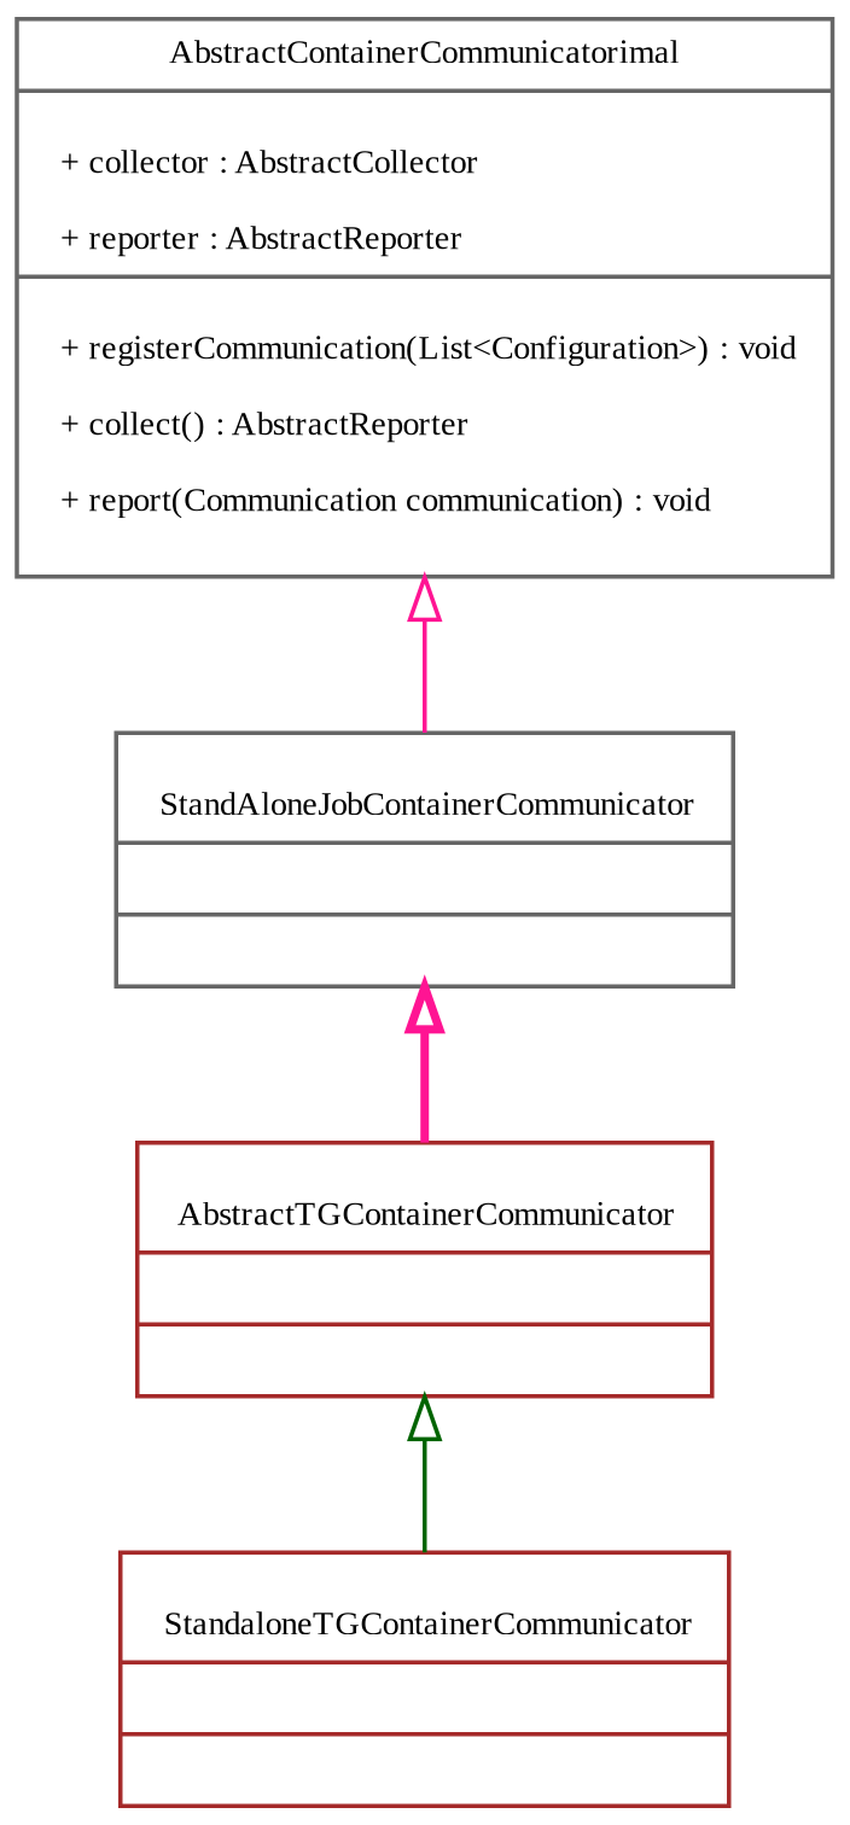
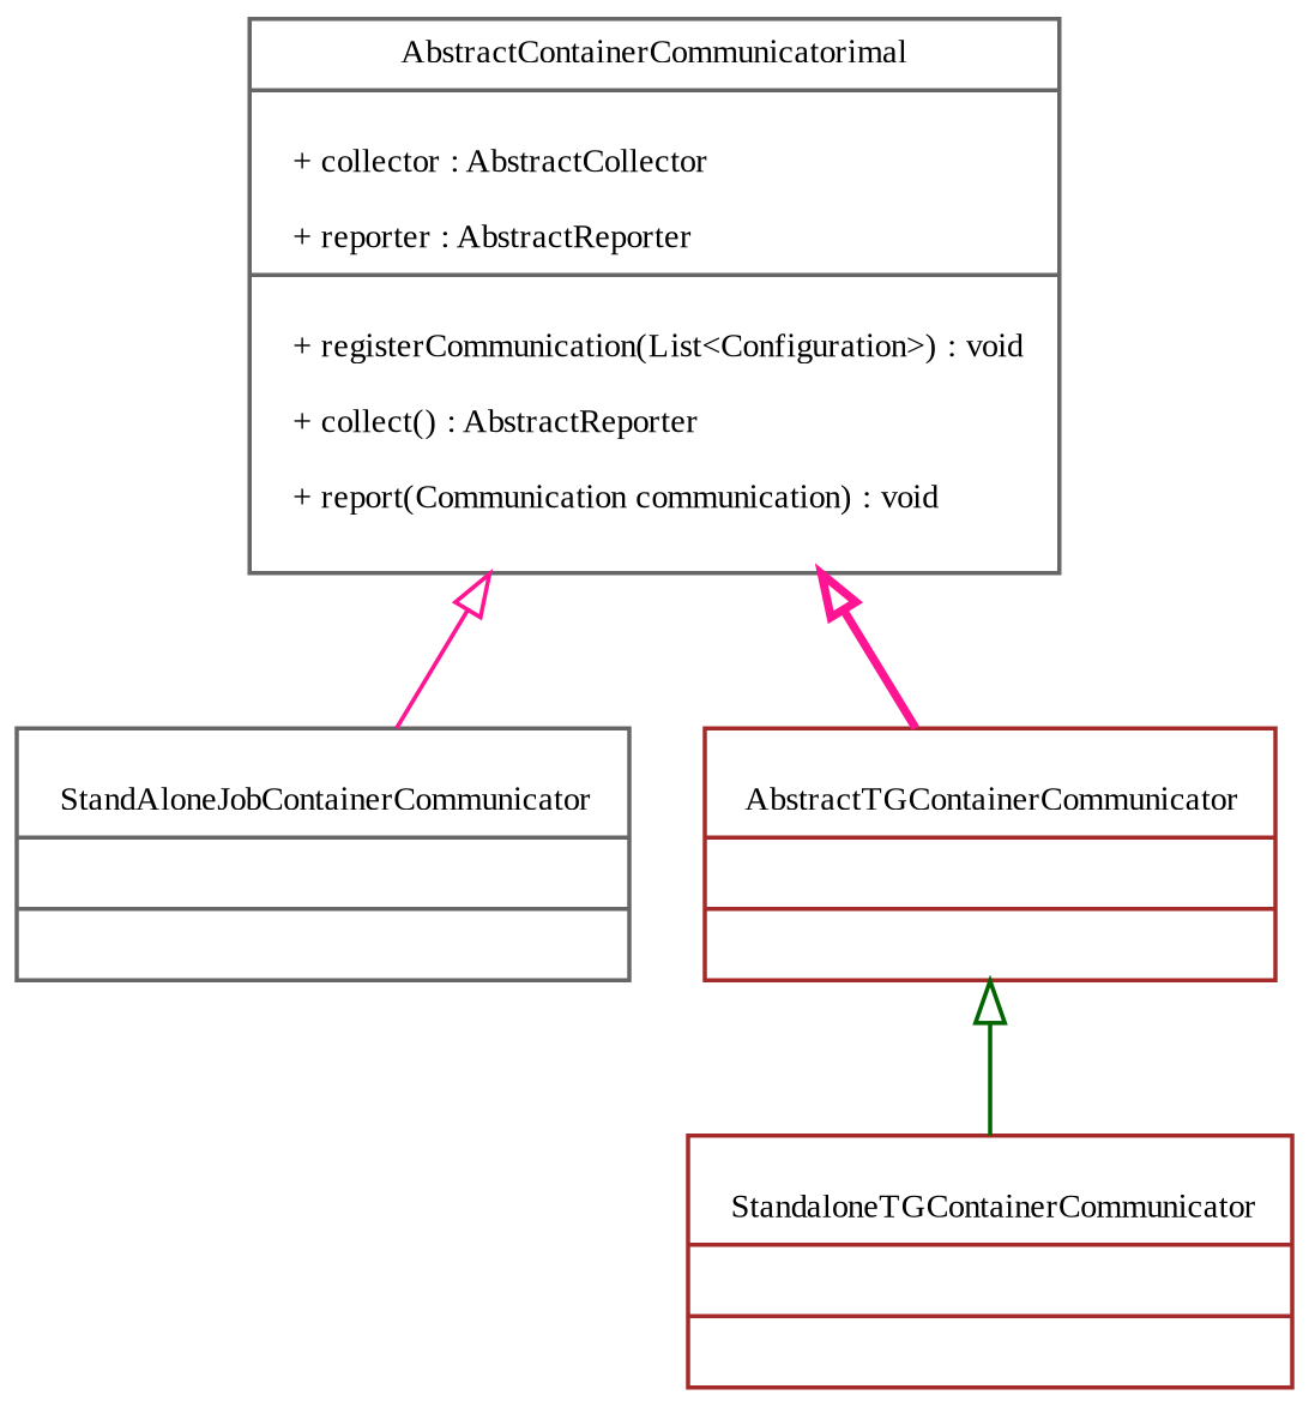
  digraph {
    fontname="Liberation Serif"
    fontsize=8
    rankdir=BT
    node [color=gray40 fontname="Liberation Serif" fontsize=8 shape=record]
    edge [arrowhead=empty color=deeppink fontname="Liberation Serif" fontsize=8 style=solid]
    n1 [label="{AbstractContainerCommunicatorimal|\n        + collector : AbstractCollector\l\n        + reporter : AbstractReporter\l|\n        + registerCommunication(List\<Configuration\>) : void\l\n        + collect() : AbstractReporter\l\n        + report(Communication communication) : void\l\n        }"]
    n2 [label="{\n            StandAloneJobContainerCommunicator||}"]
    n3 [color=brown label="{\n            AbstractTGContainerCommunicator||}"]
    n4 [color=brown label="{\n            StandaloneTGContainerCommunicator||}"]
    n2 -> n1
-   n3 -> n2 [style=bold]
+   n3 -> n1 [style=bold]
    n4 -> n3 [color=darkgreen]
  }
